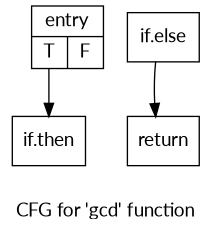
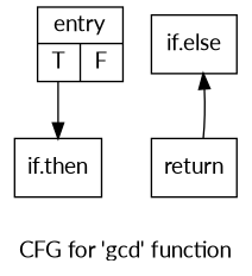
  digraph {
    fontname=Lato
    label="CFG for 'gcd' function"
    node [fontname=Lato shape=record]
    edge [fontname=Lato]
    n1 [label="{entry|{<s0>T|<s1>F}}"]
    n2 [label="{if.then}"]
    n3 [label="{if.else}"]
    n4 [label="{return}"]
    n1 -> n2 [tailport=s0]
-   n3 -> n4
+   n4 -> n3
  }
